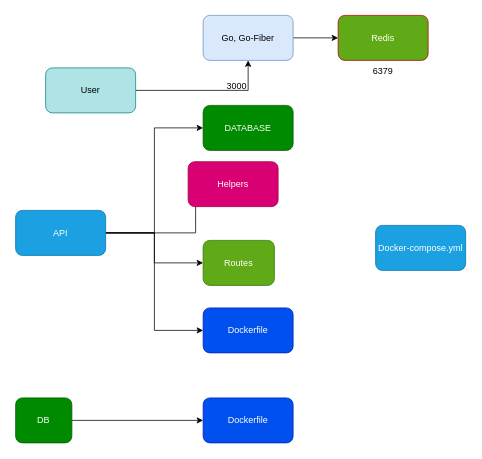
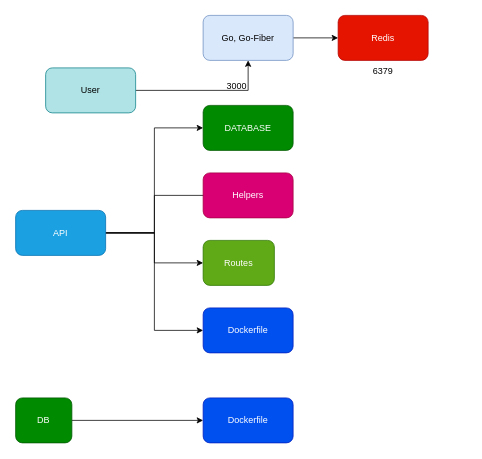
  <mxCell id="0" />
  <mxCell id="1" parent="0" />
  <mxCell id="2" style="edgeStyle=orthogonalEdgeStyle;rounded=0;orthogonalLoop=1;jettySize=auto;html=1;" edge="1" parent="1" source="3" target="5"><mxGeometry relative="1" as="geometry" /></mxCell>
  <mxCell id="3" value="User" style="rounded=1;whiteSpace=wrap;html=1;fillColor=#b0e3e6;strokeColor=#0e8088;" vertex="1" parent="1"><mxGeometry x="60" y="90" width="120" height="60" as="geometry" /></mxCell>
  <mxCell id="4" style="edgeStyle=orthogonalEdgeStyle;rounded=0;orthogonalLoop=1;jettySize=auto;html=1;exitX=1;exitY=0.5;exitDx=0;exitDy=0;" edge="1" parent="1" source="5" target="6"><mxGeometry relative="1" as="geometry" /></mxCell>
  <mxCell id="5" value="Go, Go-Fiber&lt;span style=&quot;color: rgba(0 , 0 , 0 , 0) ; font-family: monospace ; font-size: 0px&quot;&gt;%3CmxGraphModel%3E%3Croot%3E%3CmxCell%20id%3D%220%22%2F%3E%3CmxCell%20id%3D%221%22%20parent%3D%220%22%2F%3E%3CmxCell%20id%3D%222%22%20value%3D%22User%22%20style%3D%22rounded%3D1%3BwhiteSpace%3Dwrap%3Bhtml%3D1%3B%22%20vertex%3D%221%22%20parent%3D%221%22%3E%3CmxGeometry%20x%3D%22140%22%20y%3D%22510%22%20width%3D%22120%22%20height%3D%2260%22%20as%3D%22geometry%22%2F%3E%3C%2FmxCell%3E%3C%2Froot%3E%3C%2FmxGraphModel%3E&lt;/span&gt;" style="rounded=1;whiteSpace=wrap;html=1;fillColor=#dae8fc;strokeColor=#6c8ebf;" vertex="1" parent="1"><mxGeometry x="270" y="20" width="120" height="60" as="geometry" /></mxCell>
- <mxCell id="6" value="Redis" style="rounded=1;whiteSpace=wrap;html=1;fillColor=#60a917;fontColor=#ffffff;strokeColor=#B20000;" vertex="1" parent="1"><mxGeometry x="450" y="20" width="120" height="60" as="geometry" /></mxCell>
+ <mxCell id="6" value="Redis" style="rounded=1;whiteSpace=wrap;html=1;fillColor=#e51400;fontColor=#ffffff;strokeColor=#B20000;" vertex="1" parent="1"><mxGeometry x="450" y="20" width="120" height="60" as="geometry" /></mxCell>
  <mxCell id="7" value="3000" style="text;html=1;strokeColor=none;fillColor=none;align=center;verticalAlign=middle;whiteSpace=wrap;rounded=0;" vertex="1" parent="1"><mxGeometry x="285" y="100" width="60" height="30" as="geometry" /></mxCell>
  <mxCell id="8" value="6379" style="text;html=1;strokeColor=none;fillColor=none;align=center;verticalAlign=middle;whiteSpace=wrap;rounded=0;" vertex="1" parent="1"><mxGeometry x="480" y="79" width="60" height="30" as="geometry" /></mxCell>
  <mxCell id="9" style="edgeStyle=orthogonalEdgeStyle;rounded=0;orthogonalLoop=1;jettySize=auto;html=1;exitX=1;exitY=0.5;exitDx=0;exitDy=0;entryX=0;entryY=0.5;entryDx=0;entryDy=0;" edge="1" parent="1" source="13" target="14"><mxGeometry relative="1" as="geometry" /></mxCell>
  <mxCell id="10" style="edgeStyle=orthogonalEdgeStyle;rounded=0;orthogonalLoop=1;jettySize=auto;html=1;exitX=1;exitY=0.5;exitDx=0;exitDy=0;entryX=0.083;entryY=0.5;entryDx=0;entryDy=0;entryPerimeter=0;" edge="1" parent="1" source="13" target="15"><mxGeometry relative="1" as="geometry" /></mxCell>
  <mxCell id="11" style="edgeStyle=orthogonalEdgeStyle;rounded=0;orthogonalLoop=1;jettySize=auto;html=1;exitX=1;exitY=0.5;exitDx=0;exitDy=0;entryX=0;entryY=0.5;entryDx=0;entryDy=0;" edge="1" parent="1" source="13" target="16"><mxGeometry relative="1" as="geometry" /></mxCell>
  <mxCell id="12" style="edgeStyle=orthogonalEdgeStyle;rounded=0;orthogonalLoop=1;jettySize=auto;html=1;exitX=1;exitY=0.5;exitDx=0;exitDy=0;entryX=0;entryY=0.5;entryDx=0;entryDy=0;" edge="1" parent="1" source="13" target="17"><mxGeometry relative="1" as="geometry" /></mxCell>
  <mxCell id="13" value="API&lt;span style=&quot;color: rgba(0 , 0 , 0 , 0) ; font-family: monospace ; font-size: 0px&quot;&gt;%3CmxGraphModel%3E%3Croot%3E%3CmxCell%20id%3D%220%22%2F%3E%3CmxCell%20id%3D%221%22%20parent%3D%220%22%2F%3E%3CmxCell%20id%3D%222%22%20value%3D%223000%22%20style%3D%22text%3Bhtml%3D1%3BstrokeColor%3Dnone%3BfillColor%3Dnone%3Balign%3Dcenter%3BverticalAlign%3Dmiddle%3BwhiteSpace%3Dwrap%3Brounded%3D0%3B%22%20vertex%3D%221%22%20parent%3D%221%22%3E%3CmxGeometry%20x%3D%22360%22%20y%3D%22570%22%20width%3D%2260%22%20height%3D%2230%22%20as%3D%22geometry%22%2F%3E%3C%2FmxCell%3E%3C%2Froot%3E%3C%2FmxGraphModel%3E&lt;/span&gt;" style="rounded=1;whiteSpace=wrap;html=1;fillColor=#1ba1e2;fontColor=#ffffff;strokeColor=#006EAF;" vertex="1" parent="1"><mxGeometry x="20" y="280" width="120" height="60" as="geometry" /></mxCell>
  <mxCell id="14" value="DATABASE&lt;span style=&quot;color: rgba(0 , 0 , 0 , 0) ; font-family: monospace ; font-size: 0px&quot;&gt;%3CmxGraphModel%3E%3Croot%3E%3CmxCell%20id%3D%220%22%2F%3E%3CmxCell%20id%3D%221%22%20parent%3D%220%22%2F%3E%3CmxCell%20id%3D%222%22%20value%3D%22API%26lt%3Bspan%20style%3D%26quot%3Bcolor%3A%20rgba(0%20%2C%200%20%2C%200%20%2C%200)%20%3B%20font-family%3A%20monospace%20%3B%20font-size%3A%200px%26quot%3B%26gt%3B%253CmxGraphModel%253E%253Croot%253E%253CmxCell%2520id%253D%25220%2522%252F%253E%253CmxCell%2520id%253D%25221%2522%2520parent%253D%25220%2522%252F%253E%253CmxCell%2520id%253D%25222%2522%2520value%253D%25223000%2522%2520style%253D%2522text%253Bhtml%253D1%253BstrokeColor%253Dnone%253BfillColor%253Dnone%253Balign%253Dcenter%253BverticalAlign%253Dmiddle%253BwhiteSpace%253Dwrap%253Brounded%253D0%253B%2522%2520vertex%253D%25221%2522%2520parent%253D%25221%2522%253E%253CmxGeometry%2520x%253D%2522360%2522%2520y%253D%2522570%2522%2520width%253D%252260%2522%2520height%253D%252230%2522%2520as%253D%2522geometry%2522%252F%253E%253C%252FmxCell%253E%253C%252Froot%253E%253C%252FmxGraphModel%253E%26lt%3B%2Fspan%26gt%3B%22%20style%3D%22rounded%3D1%3BwhiteSpace%3Dwrap%3Bhtml%3D1%3B%22%20vertex%3D%221%22%20parent%3D%221%22%3E%3CmxGeometry%20x%3D%22140%22%20y%3D%22790%22%20width%3D%22120%22%20height%3D%2260%22%20as%3D%22geometry%22%2F%3E%3C%2FmxCell%3E%3C%2Froot%3E%3C%2FmxGraphModel%3E&lt;/span&gt;" style="rounded=1;whiteSpace=wrap;html=1;fillColor=#008a00;fontColor=#ffffff;strokeColor=#005700;" vertex="1" parent="1"><mxGeometry x="270" y="140" width="120" height="60" as="geometry" /></mxCell>
- <mxCell id="15" value="Helpers" style="rounded=1;whiteSpace=wrap;html=1;fillColor=#d80073;fontColor=#ffffff;strokeColor=#A50040;" vertex="1" parent="1"><mxGeometry x="250" y="215" width="120" height="60" as="geometry" /></mxCell>
+ <mxCell id="15" value="Helpers" style="rounded=1;whiteSpace=wrap;html=1;fillColor=#d80073;fontColor=#ffffff;strokeColor=#A50040;" vertex="1" parent="1"><mxGeometry x="270" y="230" width="120" height="60" as="geometry" /></mxCell>
  <mxCell id="16" value="Routes" style="rounded=1;whiteSpace=wrap;html=1;fillColor=#60a917;fontColor=#ffffff;strokeColor=#2D7600;" vertex="1" parent="1"><mxGeometry x="270" y="320" width="95" height="60" as="geometry" /></mxCell>
  <mxCell id="17" value="Dockerfile" style="rounded=1;whiteSpace=wrap;html=1;fillColor=#0050ef;fontColor=#ffffff;strokeColor=#001DBC;" vertex="1" parent="1"><mxGeometry x="270" y="410" width="120" height="60" as="geometry" /></mxCell>
  <mxCell id="18" style="edgeStyle=orthogonalEdgeStyle;rounded=0;orthogonalLoop=1;jettySize=auto;html=1;exitX=1;exitY=0.5;exitDx=0;exitDy=0;" edge="1" parent="1" source="19" target="20"><mxGeometry relative="1" as="geometry" /></mxCell>
  <mxCell id="19" value="DB" style="rounded=1;whiteSpace=wrap;html=1;fillColor=#008a00;fontColor=#ffffff;strokeColor=#005700;" vertex="1" parent="1"><mxGeometry x="20" y="530" width="75" height="60" as="geometry" /></mxCell>
  <mxCell id="20" value="Dockerfile" style="rounded=1;whiteSpace=wrap;html=1;fillColor=#0050ef;fontColor=#ffffff;strokeColor=#001DBC;" vertex="1" parent="1"><mxGeometry x="270" y="530" width="120" height="60" as="geometry" /></mxCell>
- <mxCell id="21" value="Docker-compose.yml" style="rounded=1;whiteSpace=wrap;html=1;fillColor=#1ba1e2;strokeColor=#006EAF;fontColor=#ffffff;" vertex="1" parent="1"><mxGeometry x="500" y="300" width="120" height="60" as="geometry" /></mxCell>
